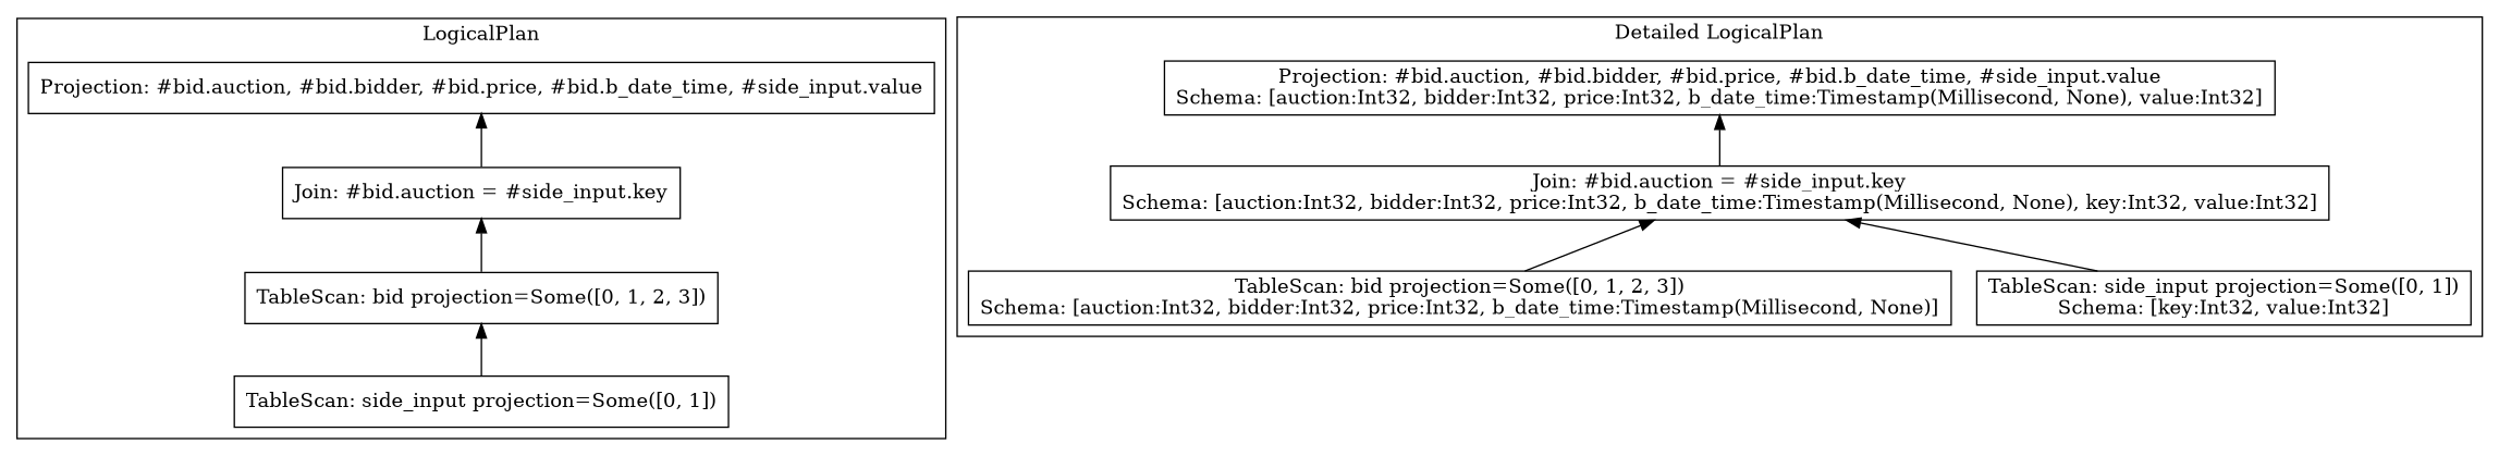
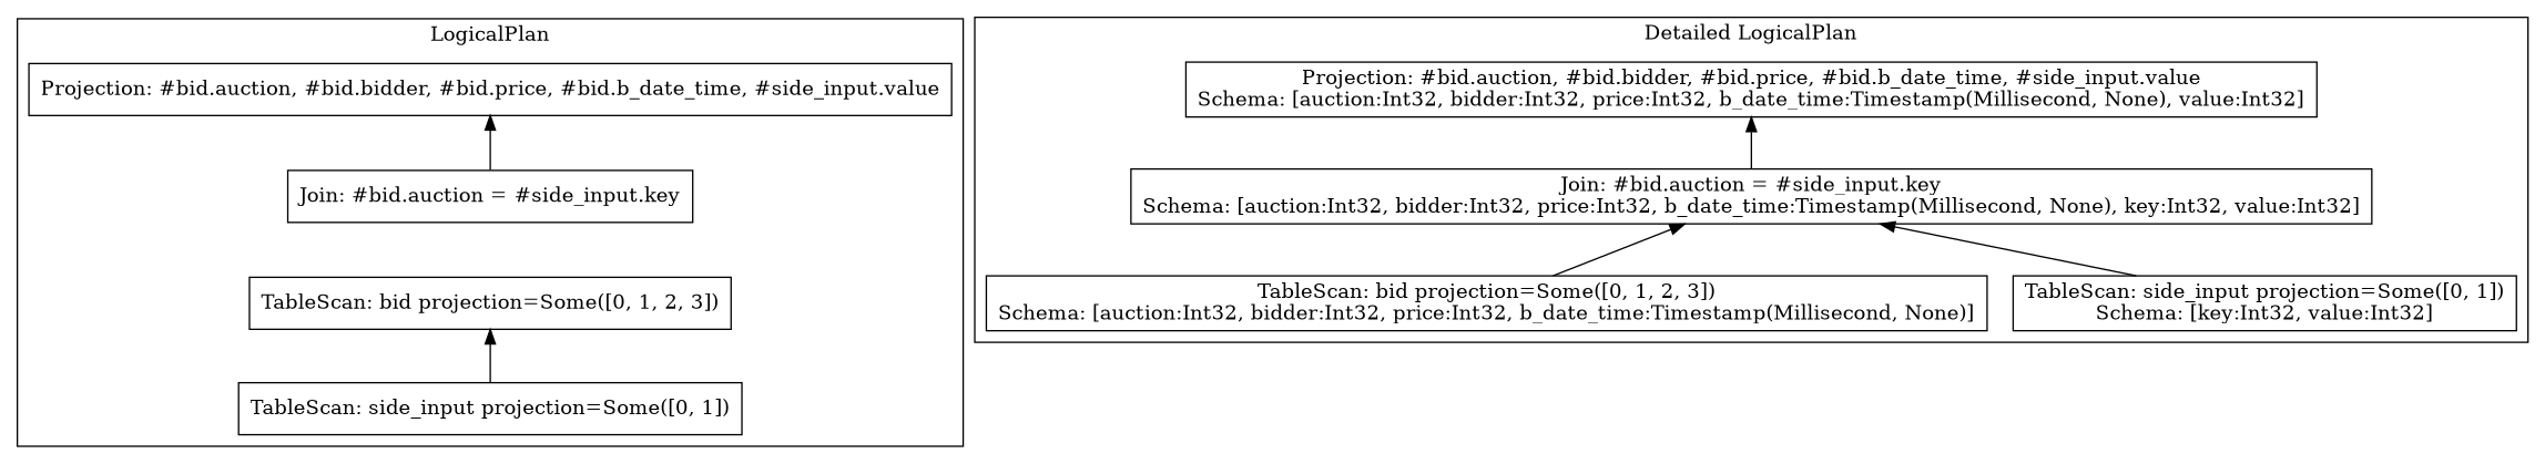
  digraph {
    node [shape=box]
    edge [arrowhead=none arrowtail=normal dir=back]
    n1 [label="Projection: #bid.auction, #bid.bidder, #bid.price, #bid.b_date_time, #side_input.value"]
    n2 [label="Join: #bid.auction = #side_input.key"]
    n3 [label="TableScan: bid projection=Some([0, 1, 2, 3])"]
    n4 [label="TableScan: side_input projection=Some([0, 1])"]
    n5 [label="Projection: #bid.auction, #bid.bidder, #bid.price, #bid.b_date_time, #side_input.value\nSchema: [auction:Int32, bidder:Int32, price:Int32, b_date_time:Timestamp(Millisecond, None), value:Int32]"]
    n6 [label="Join: #bid.auction = #side_input.key\nSchema: [auction:Int32, bidder:Int32, price:Int32, b_date_time:Timestamp(Millisecond, None), key:Int32, value:Int32]"]
    n7 [label="TableScan: bid projection=Some([0, 1, 2, 3])\nSchema: [auction:Int32, bidder:Int32, price:Int32, b_date_time:Timestamp(Millisecond, None)]"]
    n8 [label="TableScan: side_input projection=Some([0, 1])\nSchema: [key:Int32, value:Int32]"]
    subgraph cluster_1 {
      label=LogicalPlan
      n1
      n2
      n3
      n4
    }
    subgraph cluster_2 {
      label="Detailed LogicalPlan"
      n5
      n6
      n7
      n8
    }
    n1 -> n2
-   n2 -> n3
    n3 -> n4
    n5 -> n6
    n6 -> n7
    n6 -> n8
  }
